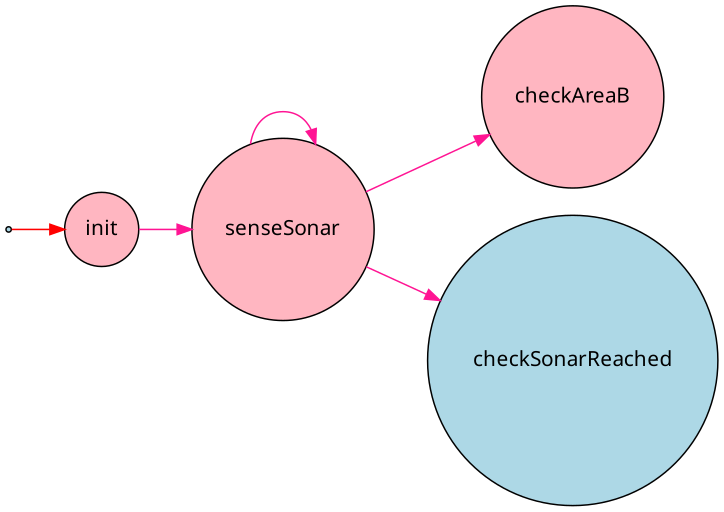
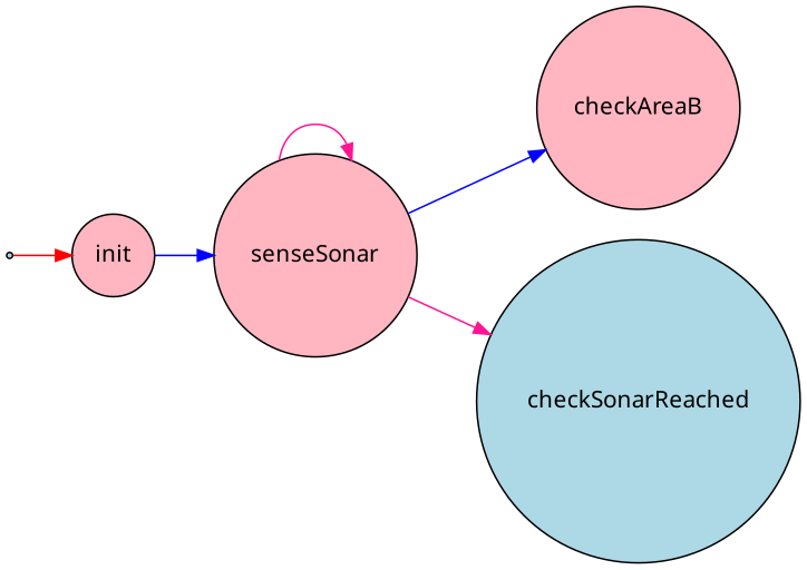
  digraph {
    fontname="Noto Sans"
    rankdir=LR
    node [fillcolor=lightpink fontname="Noto Sans" shape=circle style=filled]
    edge [color=blue fontname="Noto Sans"]
    iniziale [fillcolor=lightblue shape=point]
    init
    senseSonar
    checkAreaB
    checkSonarReached [fillcolor=lightblue]
    iniziale -> init [color=red]
-   init -> senseSonar [color=deeppink]
+   init -> senseSonar
    senseSonar -> senseSonar [color=deeppink]
-   senseSonar -> checkAreaB [color=deeppink]
+   senseSonar -> checkAreaB
    senseSonar -> checkSonarReached [color=deeppink]
  }
